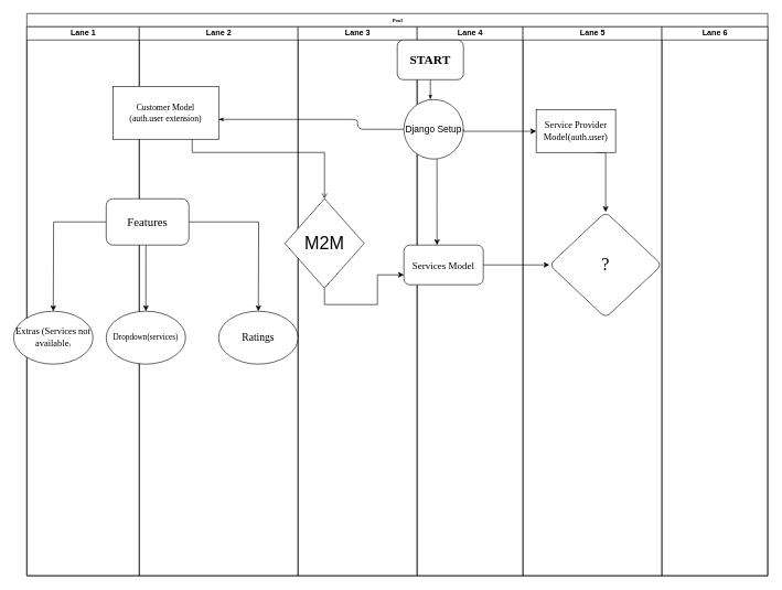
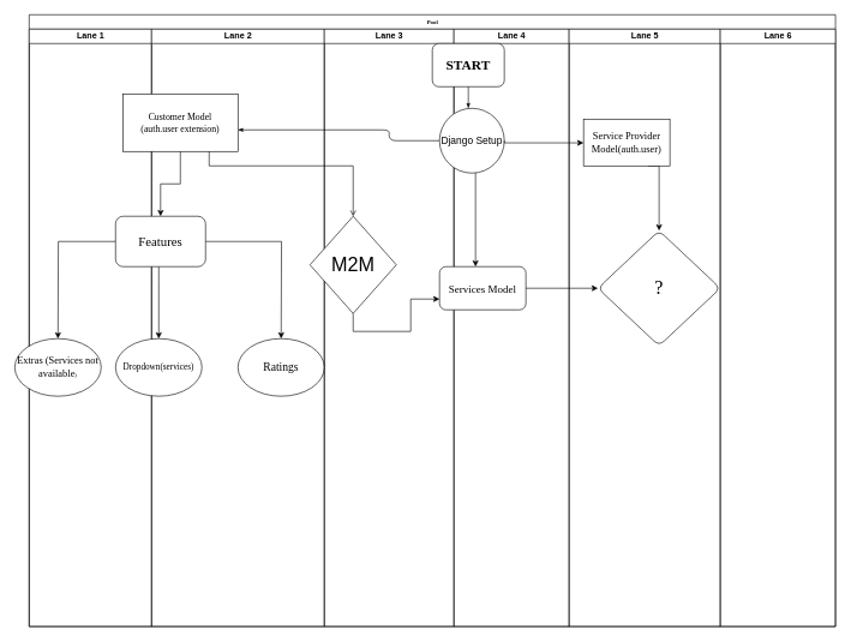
  <mxCell id="0" />
  <mxCell id="1" parent="0" />
  <mxCell id="2" value="Pool" style="swimlane;html=1;childLayout=stackLayout;startSize=20;rounded=0;shadow=0;labelBackgroundColor=none;strokeWidth=1;fontFamily=Verdana;fontSize=8;align=center;" parent="1" vertex="1"><mxGeometry x="40" y="20" width="1120" height="850" as="geometry" /></mxCell>
  <mxCell id="3" value="Lane 1" style="swimlane;html=1;startSize=20;" parent="2" vertex="1"><mxGeometry y="20" width="170" height="830" as="geometry" /></mxCell>
  <mxCell id="4" value="&lt;font style=&quot;font-family: &amp;#34;verdana&amp;#34; ; font-size: 14px&quot;&gt;Extras (Services not available&lt;/font&gt;&lt;span style=&quot;font-family: &amp;#34;verdana&amp;#34; ; font-size: 8px&quot;&gt;)&lt;/span&gt;" style="ellipse;whiteSpace=wrap;html=1;" vertex="1" parent="3"><mxGeometry x="-20" y="430" width="120" height="80" as="geometry" /></mxCell>
  <mxCell id="5" style="edgeStyle=orthogonalEdgeStyle;rounded=1;html=1;labelBackgroundColor=none;startArrow=none;startFill=0;startSize=5;endArrow=classicThin;endFill=1;endSize=5;jettySize=auto;orthogonalLoop=1;strokeWidth=1;fontFamily=Verdana;fontSize=8;exitX=0;exitY=0.5;exitDx=0;exitDy=0;" parent="2" source="13" target="8" edge="1"><mxGeometry relative="1" as="geometry"><Array as="points"><mxPoint x="500" y="160" /></Array><mxPoint x="490" y="160" as="sourcePoint" /></mxGeometry></mxCell>
  <mxCell id="6" value="Lane 2" style="swimlane;html=1;startSize=20;" parent="2" vertex="1"><mxGeometry x="170" y="20" width="240" height="830" as="geometry" /></mxCell>
  <mxCell id="7" value="&lt;span style=&quot;font-family: &amp;#34;verdana&amp;#34;&quot;&gt;Dropdown(services)&lt;/span&gt;" style="ellipse;whiteSpace=wrap;html=1;" vertex="1" parent="6"><mxGeometry x="-50" y="430" width="120" height="80" as="geometry" /></mxCell>
  <mxCell id="8" value="&lt;font style=&quot;font-size: 13px&quot;&gt;Customer Model&lt;br&gt;(auth.user extension)&lt;/font&gt;" style="rounded=1;whiteSpace=wrap;html=1;shadow=0;labelBackgroundColor=none;strokeWidth=1;fontFamily=Verdana;fontSize=8;align=center;arcSize=0;" parent="6" vertex="1"><mxGeometry x="-40" y="90" width="160" height="80" as="geometry" /></mxCell>
  <mxCell id="9" value="&lt;span style=&quot;font-family: &amp;#34;verdana&amp;#34; ; font-size: 16px&quot;&gt;Ratings&lt;/span&gt;" style="ellipse;whiteSpace=wrap;html=1;" vertex="1" parent="6"><mxGeometry x="120" y="430" width="120" height="80" as="geometry" /></mxCell>
  <mxCell id="10" value="Lane 3" style="swimlane;html=1;startSize=20;" parent="2" vertex="1"><mxGeometry x="410" y="20" width="180" height="830" as="geometry" /></mxCell>
  <mxCell id="11" value="&lt;font style=&quot;font-size: 27px&quot;&gt;M2M&lt;/font&gt;" style="rhombus;whiteSpace=wrap;html=1;" vertex="1" parent="10"><mxGeometry x="-20" y="260" width="120" height="135" as="geometry" /></mxCell>
  <mxCell id="12" value="Lane 4" style="swimlane;html=1;startSize=20;" parent="2" vertex="1"><mxGeometry x="590" y="20" width="160" height="830" as="geometry" /></mxCell>
  <mxCell id="13" value="&lt;font style=&quot;font-size: 14px&quot;&gt;Django Setup&lt;/font&gt;" style="ellipse;whiteSpace=wrap;html=1;aspect=fixed;" vertex="1" parent="12"><mxGeometry x="-20" y="110" width="90" height="90" as="geometry" /></mxCell>
  <mxCell id="14" value="&lt;font style=&quot;font-size: 19px&quot;&gt;&lt;b&gt;START&lt;/b&gt;&lt;/font&gt;" style="rounded=1;whiteSpace=wrap;html=1;shadow=0;labelBackgroundColor=none;strokeWidth=1;fontFamily=Verdana;fontSize=8;align=center;" parent="12" vertex="1"><mxGeometry x="-30" y="20" width="100" height="60" as="geometry" /></mxCell>
  <mxCell id="15" style="edgeStyle=orthogonalEdgeStyle;rounded=1;html=1;labelBackgroundColor=none;startArrow=none;startFill=0;startSize=5;endArrow=classicThin;endFill=1;endSize=5;jettySize=auto;orthogonalLoop=1;strokeWidth=1;fontFamily=Verdana;fontSize=8" parent="12" source="14" edge="1"><mxGeometry relative="1" as="geometry"><mxPoint x="20" y="110" as="targetPoint" /></mxGeometry></mxCell>
  <mxCell id="16" value="" style="edgeStyle=orthogonalEdgeStyle;rounded=0;orthogonalLoop=1;jettySize=auto;html=1;" edge="1" parent="12" source="13" target="17"><mxGeometry relative="1" as="geometry"><mxPoint x="-30" y="140" as="sourcePoint" /><Array as="points"><mxPoint x="30" y="270" /><mxPoint x="30" y="270" /></Array></mxGeometry></mxCell>
  <mxCell id="17" value="&lt;font style=&quot;font-size: 15px&quot;&gt;Services Model&lt;/font&gt;" style="whiteSpace=wrap;html=1;rounded=1;shadow=0;fontFamily=Verdana;fontSize=8;strokeWidth=1;" vertex="1" parent="12"><mxGeometry x="-20" y="330" width="120" height="60" as="geometry" /></mxCell>
  <mxCell id="18" value="Lane 5" style="swimlane;html=1;startSize=20;" parent="2" vertex="1"><mxGeometry x="750" y="20" width="210" height="830" as="geometry" /></mxCell>
  <mxCell id="19" style="edgeStyle=orthogonalEdgeStyle;rounded=0;orthogonalLoop=1;jettySize=auto;html=1;exitX=0.75;exitY=1;exitDx=0;exitDy=0;" edge="1" parent="18" source="20" target="21"><mxGeometry relative="1" as="geometry"><Array as="points"><mxPoint x="125" y="190" /></Array></mxGeometry></mxCell>
  <mxCell id="20" value="&lt;font style=&quot;font-size: 14px&quot;&gt;Service Provider Model(auth.user)&lt;/font&gt;" style="whiteSpace=wrap;html=1;shadow=0;fontFamily=Verdana;fontSize=8;strokeWidth=1;rounded=0;" vertex="1" parent="18"><mxGeometry x="20" y="125" width="120" height="65" as="geometry" /></mxCell>
  <mxCell id="21" value="&lt;span style=&quot;font-size: 27px&quot;&gt;?&lt;/span&gt;" style="rhombus;whiteSpace=wrap;html=1;rounded=1;shadow=0;fontFamily=Verdana;fontSize=8;strokeWidth=1;" vertex="1" parent="18"><mxGeometry x="40" y="280" width="170" height="160" as="geometry" /></mxCell>
  <mxCell id="22" value="Lane 6" style="swimlane;html=1;startSize=20;" parent="2" vertex="1"><mxGeometry x="960" y="20" width="160" height="830" as="geometry" /></mxCell>
  <mxCell id="23" style="edgeStyle=orthogonalEdgeStyle;rounded=0;orthogonalLoop=1;jettySize=auto;html=1;exitX=1;exitY=0.5;exitDx=0;exitDy=0;" edge="1" parent="2" source="13" target="20"><mxGeometry relative="1" as="geometry"><Array as="points"><mxPoint x="660" y="178" /></Array></mxGeometry></mxCell>
  <mxCell id="24" value="" style="edgeStyle=orthogonalEdgeStyle;rounded=0;orthogonalLoop=1;jettySize=auto;html=1;" edge="1" parent="2" source="17" target="21"><mxGeometry relative="1" as="geometry" /></mxCell>
  <mxCell id="25" style="edgeStyle=orthogonalEdgeStyle;rounded=0;orthogonalLoop=1;jettySize=auto;html=1;entryX=0.5;entryY=0;entryDx=0;entryDy=0;endArrow=open;" edge="1" parent="2" source="8" target="11"><mxGeometry relative="1" as="geometry"><mxPoint x="490" y="340" as="targetPoint" /><Array as="points"><mxPoint x="250" y="210" /><mxPoint x="450" y="210" /></Array></mxGeometry></mxCell>
  <mxCell id="26" style="edgeStyle=orthogonalEdgeStyle;rounded=0;orthogonalLoop=1;jettySize=auto;html=1;exitX=0.5;exitY=1;exitDx=0;exitDy=0;entryX=0;entryY=0.75;entryDx=0;entryDy=0;" edge="1" parent="2" source="11" target="17"><mxGeometry relative="1" as="geometry"><Array as="points"><mxPoint x="450" y="440" /><mxPoint x="530" y="440" /><mxPoint x="530" y="395" /></Array></mxGeometry></mxCell>
  <mxCell id="27" value="" style="edgeStyle=orthogonalEdgeStyle;rounded=0;orthogonalLoop=1;jettySize=auto;html=1;" edge="1" parent="1" source="30"><mxGeometry relative="1" as="geometry"><mxPoint x="220" y="470" as="targetPoint" /><Array as="points"><mxPoint x="220" y="390" /><mxPoint x="220" y="390" /></Array></mxGeometry></mxCell>
  <mxCell id="28" value="" style="edgeStyle=orthogonalEdgeStyle;rounded=0;orthogonalLoop=1;jettySize=auto;html=1;" edge="1" parent="1" source="30"><mxGeometry relative="1" as="geometry"><mxPoint x="80" y="470" as="targetPoint" /></mxGeometry></mxCell>
  <mxCell id="29" value="" style="edgeStyle=orthogonalEdgeStyle;rounded=0;orthogonalLoop=1;jettySize=auto;html=1;" edge="1" parent="1" source="30"><mxGeometry relative="1" as="geometry"><mxPoint x="390" y="470" as="targetPoint" /></mxGeometry></mxCell>
  <mxCell id="30" value="&lt;font style=&quot;font-size: 18px&quot;&gt;Features&lt;/font&gt;" style="whiteSpace=wrap;html=1;rounded=1;shadow=0;fontFamily=Verdana;fontSize=8;strokeWidth=1;" vertex="1" parent="1"><mxGeometry x="160" y="300" width="125" height="70" as="geometry" /></mxCell>
+ <mxCell id="31" value="" style="edgeStyle=orthogonalEdgeStyle;rounded=0;orthogonalLoop=1;jettySize=auto;html=1;" edge="1" parent="1" source="8" target="30"><mxGeometry relative="1" as="geometry" /></mxCell>
